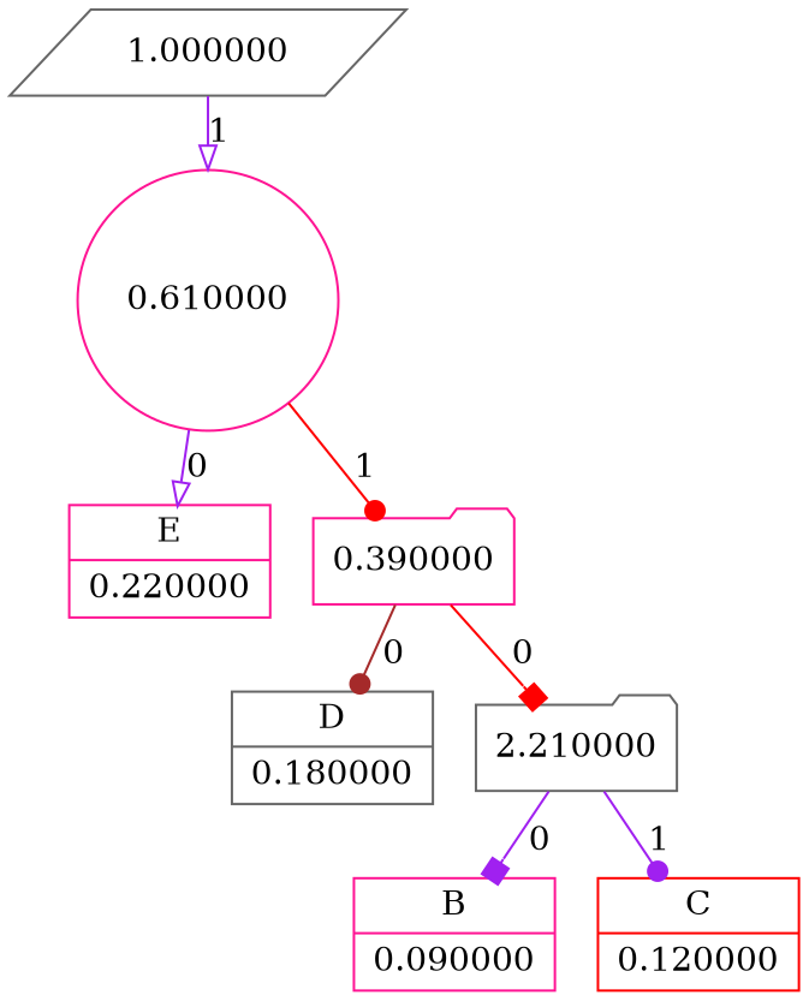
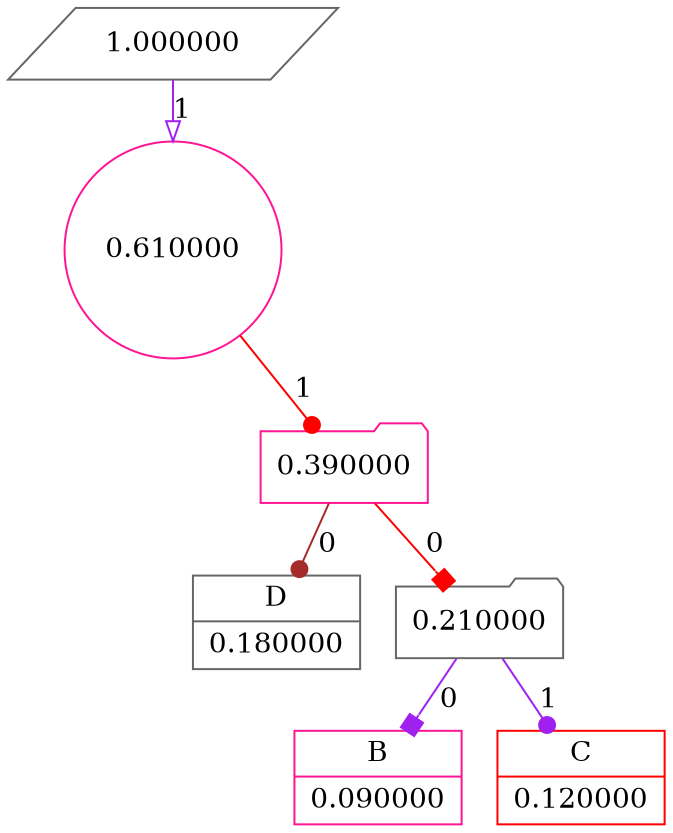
  digraph {
    ranksep=0
    node [color=deeppink shape=record]
    edge [arrowhead=dot color=purple]
    1.000000 [color=gray40 shape=parallelogram]
    0.610000 [shape=circle]
-   n3 [label="{E|0.220000}"]
    0.390000 [shape=folder]
    n5 [color=gray40 label="{D|0.180000}"]
-   0.210000 [color=gray40 shape=folder label=2.210000]
+   0.210000 [color=gray40 shape=folder]
    n7 [label="{B|0.090000}"]
    n8 [color=red label="{C|0.120000}"]
    1.000000 -> 0.610000 [arrowhead=onormal label=1]
-   0.610000 -> n3 [arrowhead=onormal label=0]
    0.610000 -> 0.390000 [color=red label=1]
    0.390000 -> n5 [color=brown label=0]
    0.390000 -> 0.210000 [arrowhead=box color=red label=0]
    0.210000 -> n7 [arrowhead=box label=0]
    0.210000 -> n8 [label=1]
  }
